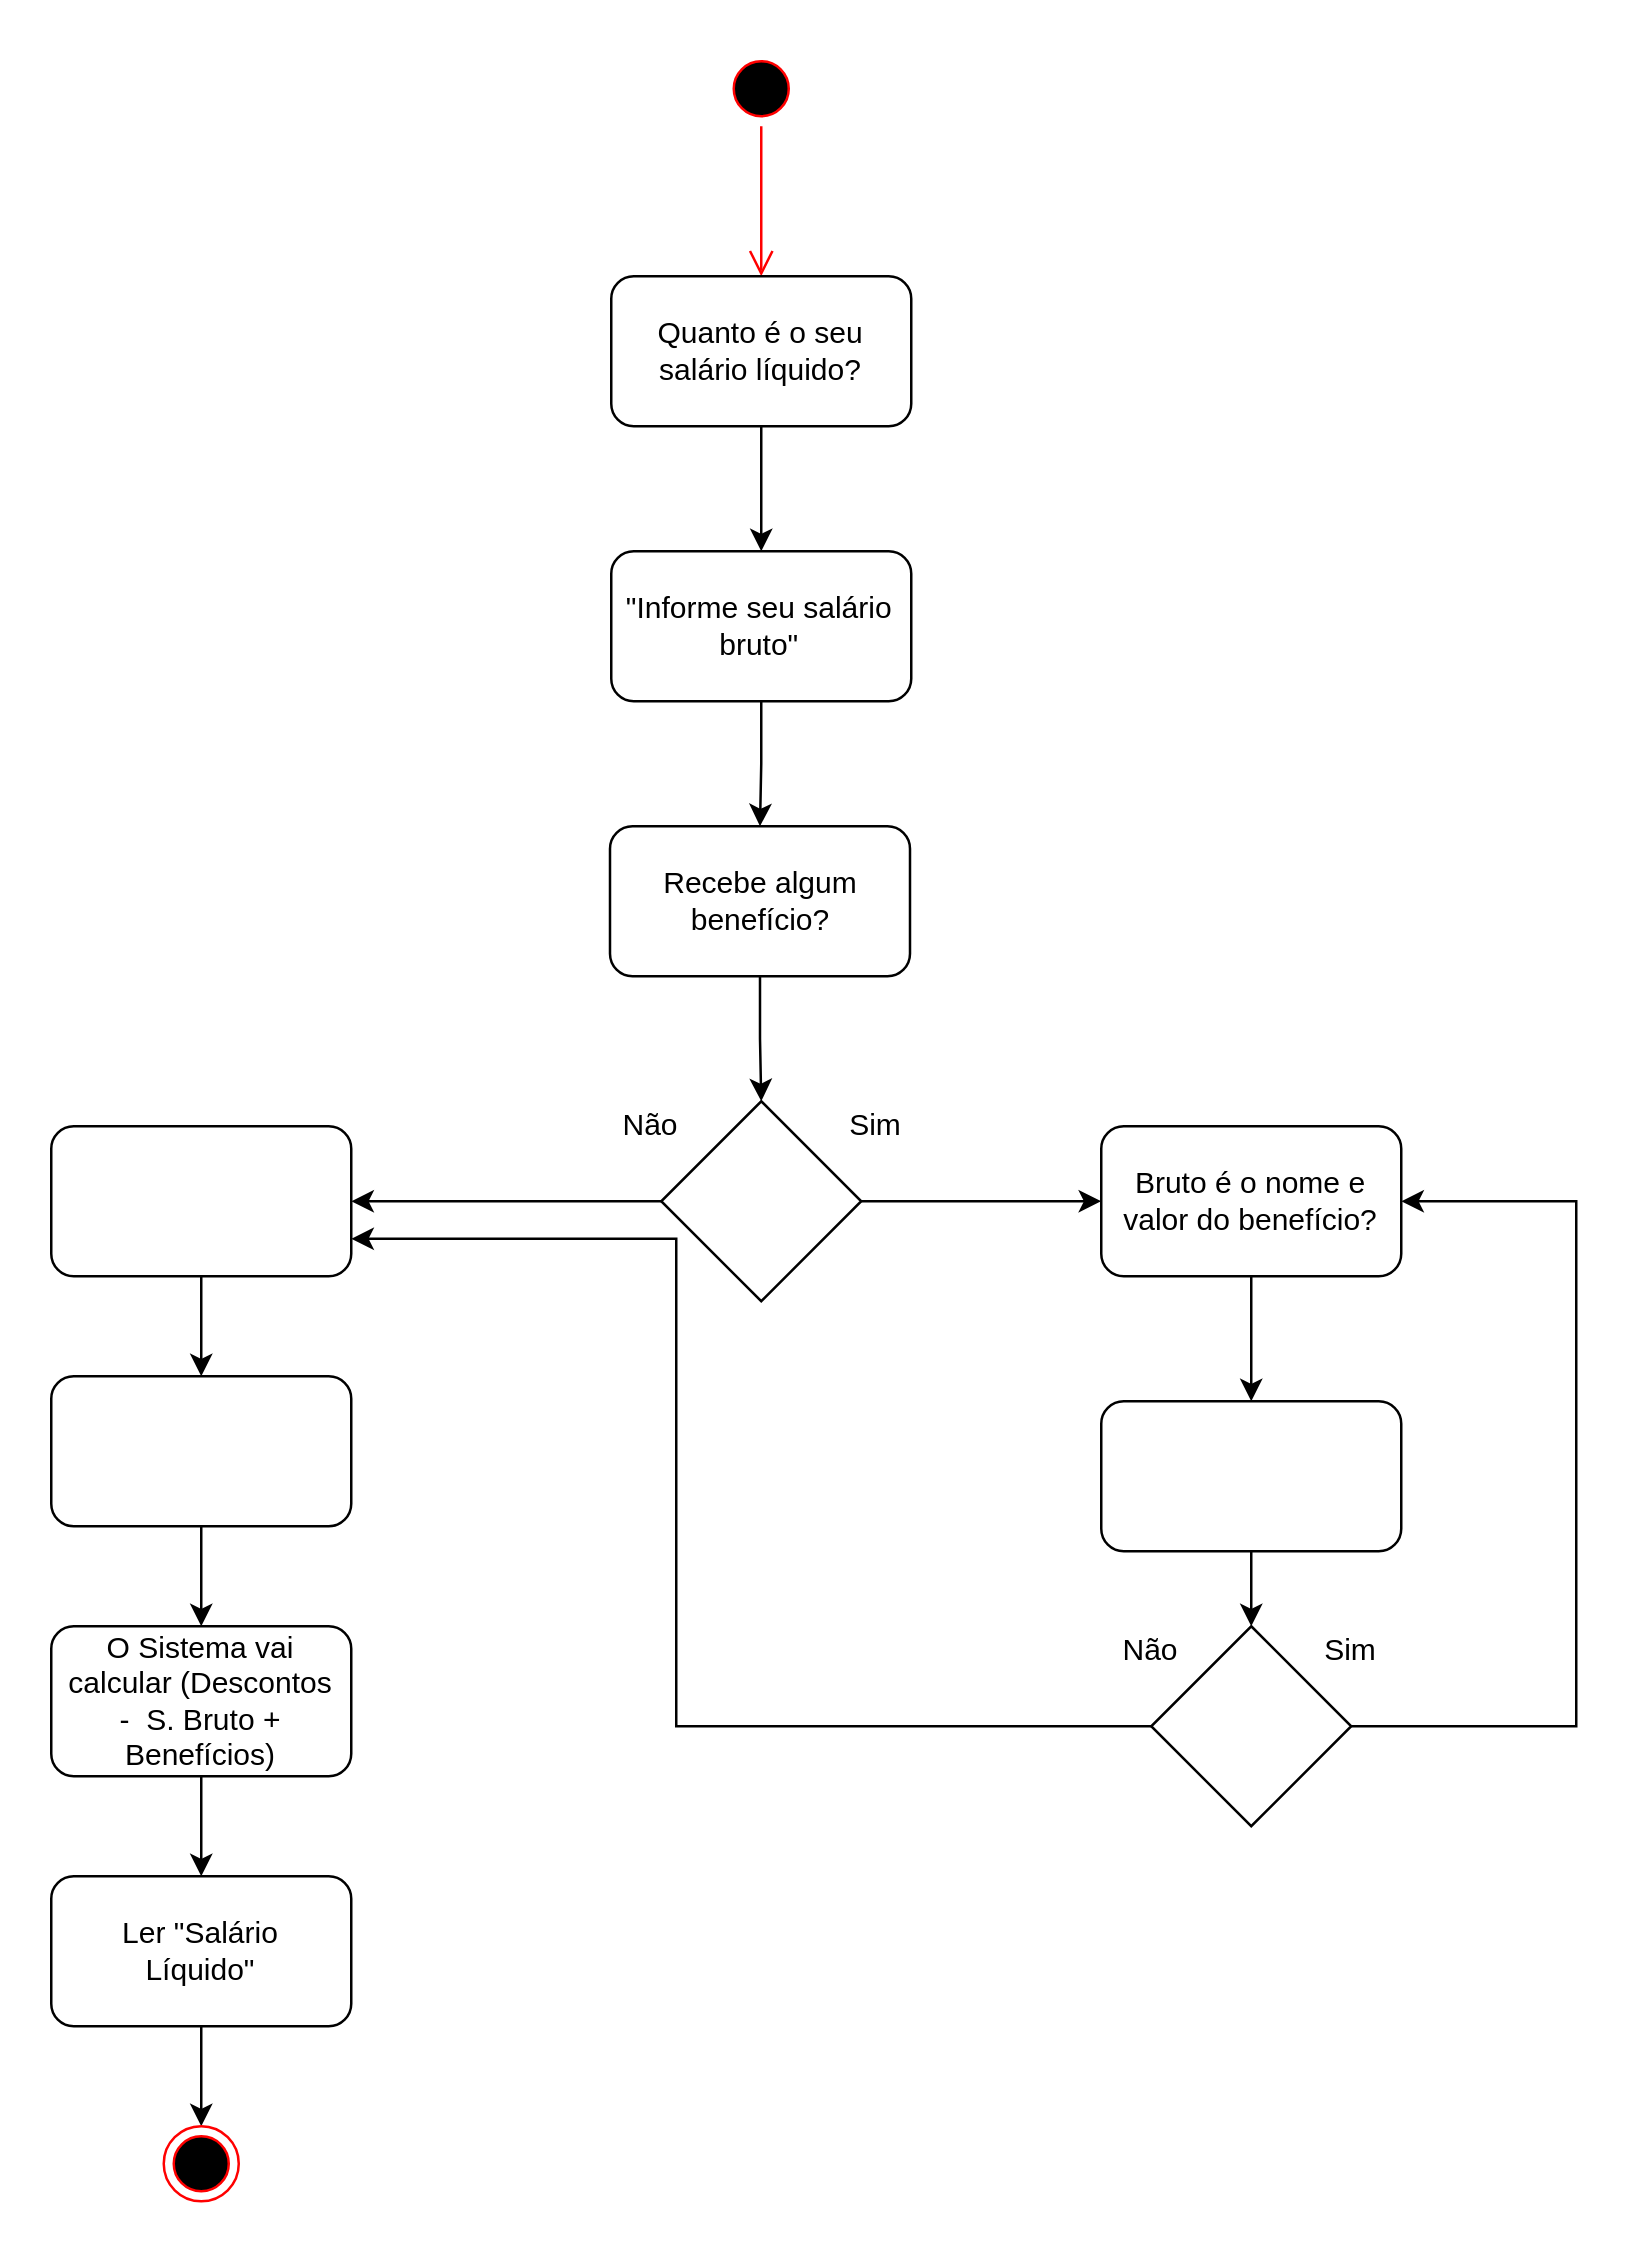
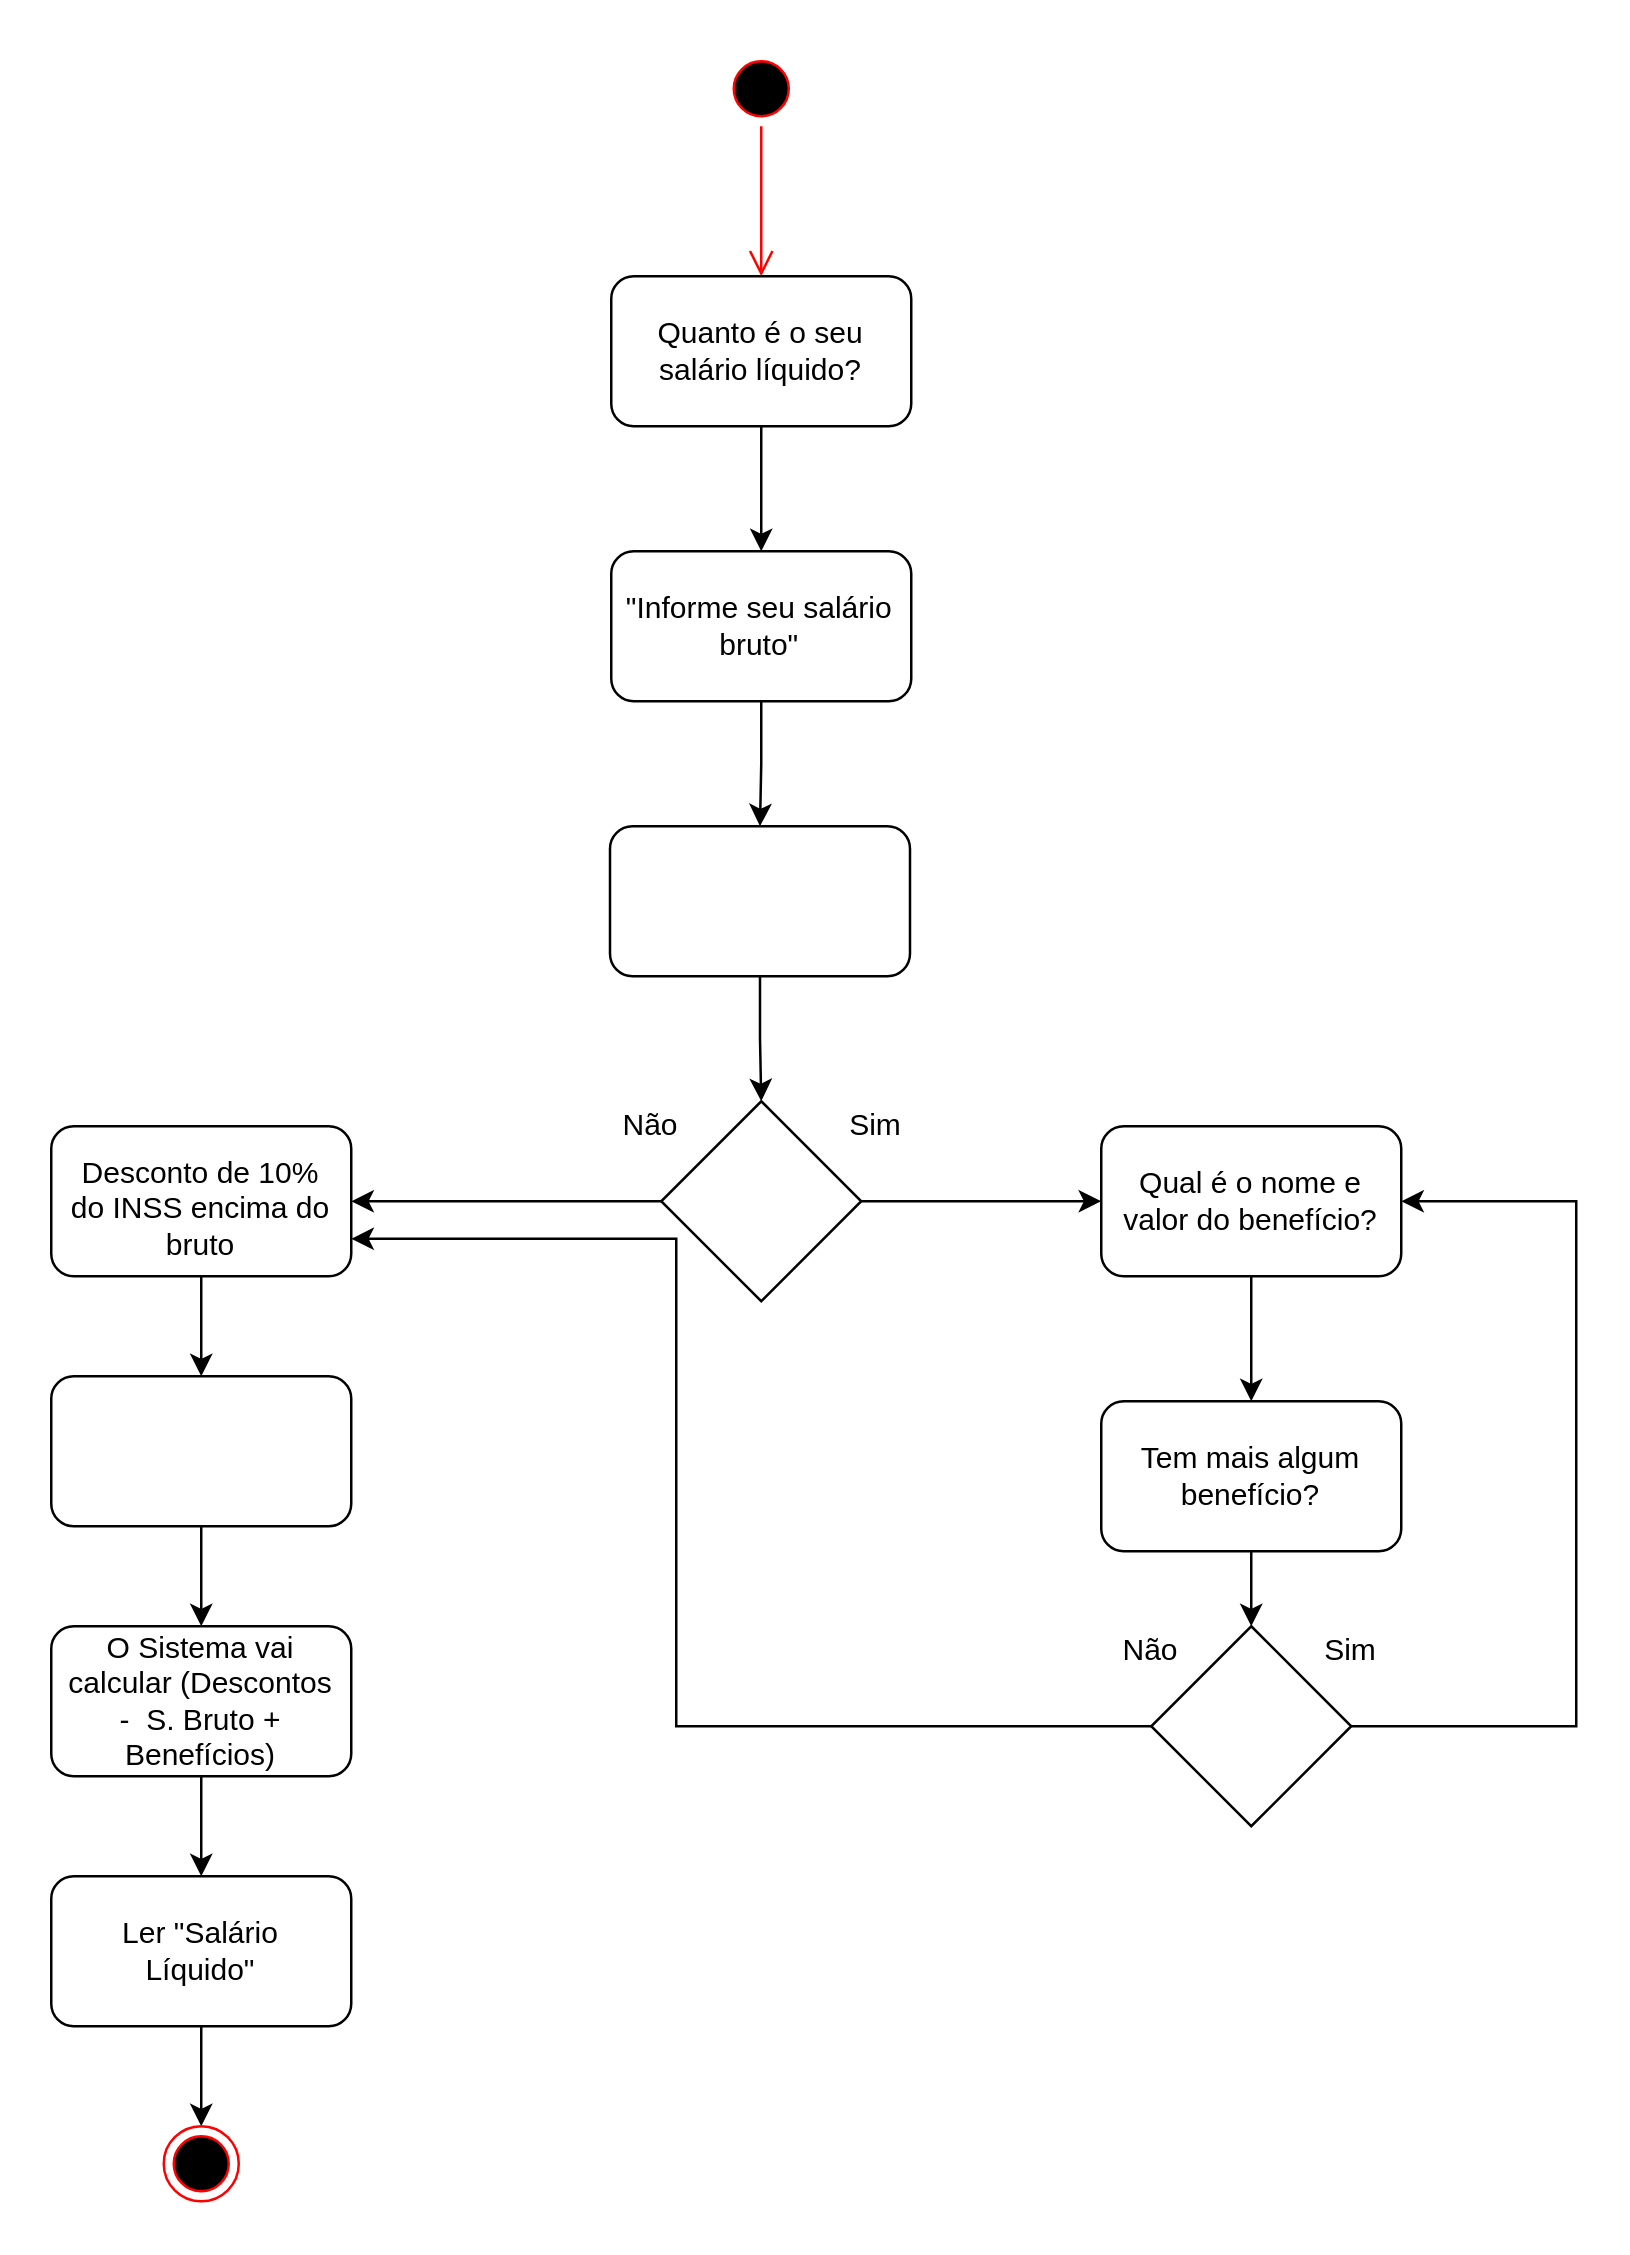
  <mxCell id="0" />
  <mxCell id="1" parent="0" />
  <mxCell id="2" value="" style="ellipse;html=1;shape=startState;fillColor=#000000;strokeColor=#ff0000;" vertex="1" parent="1"><mxGeometry x="289" y="20" width="30" height="30" as="geometry" /></mxCell>
  <mxCell id="3" value="" style="edgeStyle=orthogonalEdgeStyle;html=1;verticalAlign=bottom;endArrow=open;endSize=8;strokeColor=#ff0000;" edge="1" source="2" parent="1"><mxGeometry relative="1" as="geometry"><mxPoint x="304" y="110" as="targetPoint" /></mxGeometry></mxCell>
  <mxCell id="4" style="edgeStyle=orthogonalEdgeStyle;rounded=0;orthogonalLoop=1;jettySize=auto;html=1;entryX=0.5;entryY=0;entryDx=0;entryDy=0;" edge="1" parent="1" source="5" target="8"><mxGeometry relative="1" as="geometry" /></mxCell>
  <mxCell id="5" value="" style="rounded=1;whiteSpace=wrap;html=1;" vertex="1" parent="1"><mxGeometry x="244" y="110" width="120" height="60" as="geometry" /></mxCell>
  <mxCell id="6" value="Quanto é o seu salário líquido?" style="text;html=1;strokeColor=none;fillColor=none;align=center;verticalAlign=middle;whiteSpace=wrap;rounded=0;" vertex="1" parent="1"><mxGeometry x="254" y="120" width="100" height="40" as="geometry" /></mxCell>
  <mxCell id="7" style="edgeStyle=orthogonalEdgeStyle;rounded=0;orthogonalLoop=1;jettySize=auto;html=1;entryX=0.5;entryY=0;entryDx=0;entryDy=0;" edge="1" parent="1" source="8" target="11"><mxGeometry relative="1" as="geometry" /></mxCell>
  <mxCell id="8" value="" style="rounded=1;whiteSpace=wrap;html=1;" vertex="1" parent="1"><mxGeometry x="244" y="220" width="120" height="60" as="geometry" /></mxCell>
  <mxCell id="9" value="&quot;Informe seu salário bruto&quot;" style="text;html=1;strokeColor=none;fillColor=none;align=center;verticalAlign=middle;whiteSpace=wrap;rounded=0;" vertex="1" parent="1"><mxGeometry x="248" y="225" width="111" height="50" as="geometry" /></mxCell>
  <mxCell id="10" style="edgeStyle=orthogonalEdgeStyle;rounded=0;orthogonalLoop=1;jettySize=auto;html=1;entryX=0.5;entryY=0;entryDx=0;entryDy=0;" edge="1" parent="1" source="11" target="15"><mxGeometry relative="1" as="geometry" /></mxCell>
  <mxCell id="11" value="" style="rounded=1;whiteSpace=wrap;html=1;" vertex="1" parent="1"><mxGeometry x="243.5" y="330" width="120" height="60" as="geometry" /></mxCell>
- <mxCell id="12" value="Recebe algum benefício?" style="text;html=1;strokeColor=none;fillColor=none;align=center;verticalAlign=middle;whiteSpace=wrap;rounded=0;" vertex="1" parent="1"><mxGeometry x="254" y="335" width="100" height="50" as="geometry" /></mxCell>
  <mxCell id="13" style="edgeStyle=orthogonalEdgeStyle;rounded=0;orthogonalLoop=1;jettySize=auto;html=1;entryX=0;entryY=0.5;entryDx=0;entryDy=0;" edge="1" parent="1" source="15" target="20"><mxGeometry relative="1" as="geometry" /></mxCell>
  <mxCell id="14" style="edgeStyle=orthogonalEdgeStyle;rounded=0;orthogonalLoop=1;jettySize=auto;html=1;entryX=1;entryY=0.5;entryDx=0;entryDy=0;" edge="1" parent="1" source="15" target="30"><mxGeometry relative="1" as="geometry" /></mxCell>
  <mxCell id="15" value="" style="rhombus;whiteSpace=wrap;html=1;" vertex="1" parent="1"><mxGeometry x="264" y="440" width="80" height="80" as="geometry" /></mxCell>
  <mxCell id="16" value="Sim" style="text;html=1;strokeColor=none;fillColor=none;align=center;verticalAlign=middle;whiteSpace=wrap;rounded=0;" vertex="1" parent="1"><mxGeometry x="330" y="440" width="40" height="20" as="geometry" /></mxCell>
  <mxCell id="17" value="Não" style="text;html=1;strokeColor=none;fillColor=none;align=center;verticalAlign=middle;whiteSpace=wrap;rounded=0;" vertex="1" parent="1"><mxGeometry x="240" y="440" width="40" height="20" as="geometry" /></mxCell>
  <mxCell id="18" style="edgeStyle=orthogonalEdgeStyle;rounded=0;orthogonalLoop=1;jettySize=auto;html=1;entryX=0.5;entryY=0;entryDx=0;entryDy=0;" edge="1" parent="1" source="19" target="25"><mxGeometry relative="1" as="geometry" /></mxCell>
  <mxCell id="19" value="" style="rounded=1;whiteSpace=wrap;html=1;" vertex="1" parent="1"><mxGeometry x="440" y="450" width="120" height="60" as="geometry" /></mxCell>
- <mxCell id="20" value="Bruto é o nome e valor do benefício?" style="text;html=1;strokeColor=none;fillColor=none;align=center;verticalAlign=middle;whiteSpace=wrap;rounded=0;" vertex="1" parent="1"><mxGeometry x="440" y="457.5" width="120" height="45" as="geometry" /></mxCell>
+ <mxCell id="20" value="Qual é o nome e valor do benefício?" style="text;html=1;strokeColor=none;fillColor=none;align=center;verticalAlign=middle;whiteSpace=wrap;rounded=0;" vertex="1" parent="1"><mxGeometry x="440" y="457.5" width="120" height="45" as="geometry" /></mxCell>
  <mxCell id="21" style="edgeStyle=orthogonalEdgeStyle;rounded=0;orthogonalLoop=1;jettySize=auto;html=1;entryX=1;entryY=0.5;entryDx=0;entryDy=0;" edge="1" parent="1" source="23" target="20"><mxGeometry relative="1" as="geometry"><Array as="points"><mxPoint x="630" y="690" /><mxPoint x="630" y="480" /></Array></mxGeometry></mxCell>
  <mxCell id="22" style="edgeStyle=orthogonalEdgeStyle;rounded=0;orthogonalLoop=1;jettySize=auto;html=1;entryX=1;entryY=0.75;entryDx=0;entryDy=0;" edge="1" parent="1" source="23" target="30"><mxGeometry relative="1" as="geometry"><Array as="points"><mxPoint x="270" y="690" /><mxPoint x="270" y="495" /></Array></mxGeometry></mxCell>
  <mxCell id="23" value="" style="rhombus;whiteSpace=wrap;html=1;" vertex="1" parent="1"><mxGeometry x="460" y="650" width="80" height="80" as="geometry" /></mxCell>
  <mxCell id="24" style="edgeStyle=orthogonalEdgeStyle;rounded=0;orthogonalLoop=1;jettySize=auto;html=1;entryX=0.5;entryY=0;entryDx=0;entryDy=0;" edge="1" parent="1" source="25" target="23"><mxGeometry relative="1" as="geometry" /></mxCell>
  <mxCell id="25" value="" style="rounded=1;whiteSpace=wrap;html=1;" vertex="1" parent="1"><mxGeometry x="440" y="560" width="120" height="60" as="geometry" /></mxCell>
+ <mxCell id="26" value="Tem mais algum benefício?" style="text;html=1;strokeColor=none;fillColor=none;align=center;verticalAlign=middle;whiteSpace=wrap;rounded=0;" vertex="1" parent="1"><mxGeometry x="440" y="570" width="120" height="40" as="geometry" /></mxCell>
  <mxCell id="27" value="Sim" style="text;html=1;strokeColor=none;fillColor=none;align=center;verticalAlign=middle;whiteSpace=wrap;rounded=0;" vertex="1" parent="1"><mxGeometry x="520" y="650" width="40" height="20" as="geometry" /></mxCell>
  <mxCell id="28" value="Não" style="text;html=1;strokeColor=none;fillColor=none;align=center;verticalAlign=middle;whiteSpace=wrap;rounded=0;" vertex="1" parent="1"><mxGeometry x="440" y="650" width="40" height="20" as="geometry" /></mxCell>
  <mxCell id="29" style="edgeStyle=orthogonalEdgeStyle;rounded=0;orthogonalLoop=1;jettySize=auto;html=1;entryX=0.5;entryY=0;entryDx=0;entryDy=0;" edge="1" parent="1" source="30" target="33"><mxGeometry relative="1" as="geometry" /></mxCell>
  <mxCell id="30" value="" style="rounded=1;whiteSpace=wrap;html=1;" vertex="1" parent="1"><mxGeometry x="20" y="450" width="120" height="60" as="geometry" /></mxCell>
+ <mxCell id="31" value="Desconto de 10% do INSS encima do bruto" style="text;html=1;strokeColor=none;fillColor=none;align=center;verticalAlign=middle;whiteSpace=wrap;rounded=0;" vertex="1" parent="1"><mxGeometry x="25" y="462.5" width="110" height="40" as="geometry" /></mxCell>
  <mxCell id="32" style="edgeStyle=orthogonalEdgeStyle;rounded=0;orthogonalLoop=1;jettySize=auto;html=1;entryX=0.5;entryY=0;entryDx=0;entryDy=0;" edge="1" parent="1" source="33" target="35"><mxGeometry relative="1" as="geometry" /></mxCell>
  <mxCell id="33" value="" style="rounded=1;whiteSpace=wrap;html=1;" vertex="1" parent="1"><mxGeometry x="20" y="550" width="120" height="60" as="geometry" /></mxCell>
  <mxCell id="34" style="edgeStyle=orthogonalEdgeStyle;rounded=0;orthogonalLoop=1;jettySize=auto;html=1;entryX=0.5;entryY=0;entryDx=0;entryDy=0;" edge="1" parent="1" source="35" target="38"><mxGeometry relative="1" as="geometry" /></mxCell>
  <mxCell id="35" value="" style="rounded=1;whiteSpace=wrap;html=1;" vertex="1" parent="1"><mxGeometry x="20" y="650" width="120" height="60" as="geometry" /></mxCell>
  <mxCell id="36" value="O Sistema vai calcular (Descontos -&amp;nbsp; S. Bruto + Benefícios)" style="text;html=1;strokeColor=none;fillColor=none;align=center;verticalAlign=middle;whiteSpace=wrap;rounded=0;" vertex="1" parent="1"><mxGeometry x="25" y="655" width="110" height="50" as="geometry" /></mxCell>
  <mxCell id="37" style="edgeStyle=orthogonalEdgeStyle;rounded=0;orthogonalLoop=1;jettySize=auto;html=1;entryX=0.5;entryY=0;entryDx=0;entryDy=0;" edge="1" parent="1" source="38" target="40"><mxGeometry relative="1" as="geometry" /></mxCell>
  <mxCell id="38" value="" style="rounded=1;whiteSpace=wrap;html=1;" vertex="1" parent="1"><mxGeometry x="20" y="750" width="120" height="60" as="geometry" /></mxCell>
  <mxCell id="39" value="Ler &quot;Salário Líquido&quot;" style="text;html=1;strokeColor=none;fillColor=none;align=center;verticalAlign=middle;whiteSpace=wrap;rounded=0;" vertex="1" parent="1"><mxGeometry x="30" y="760" width="100" height="40" as="geometry" /></mxCell>
  <mxCell id="40" value="" style="ellipse;html=1;shape=endState;fillColor=#000000;strokeColor=#ff0000;" vertex="1" parent="1"><mxGeometry x="65" y="850" width="30" height="30" as="geometry" /></mxCell>
